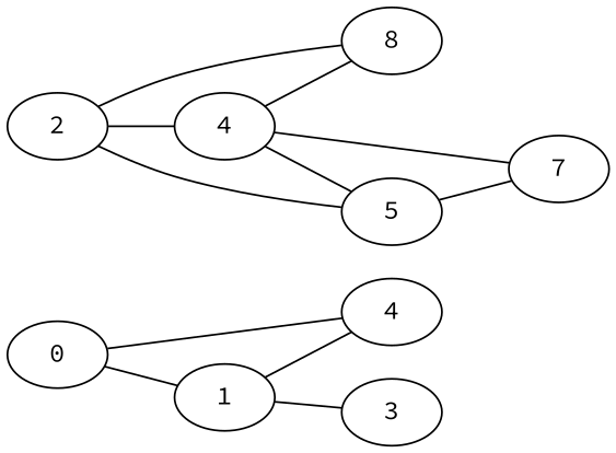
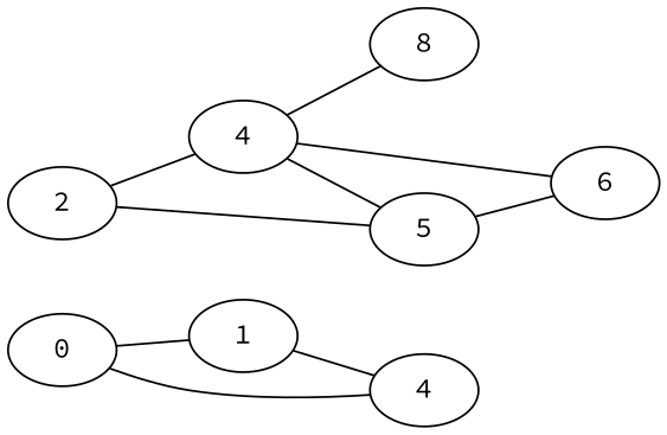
  strict graph {
    fontname="Source Code Pro"
    rankdir=LR
    node [fontname="Source Code Pro"]
    edge [fontname="Source Code Pro"]
    n1 [label=0]
    n2 [label=1]
    n3 [label=4]
-   n4 [label=3]
    n5 [label=2]
    n6 [label=4]
    n7 [label=8]
    n8 [label=5]
-   n9 [label=7]
+   n9 [label=6]
    n1 -- n2
    n1 -- n3
    n2 -- n3
-   n2 -- n4
    n5 -- n6
-   n5 -- n7
    n6 -- n7
    n6 -- n8
    n6 -- n9
    n8 -- n5
    n8 -- n9
  }
